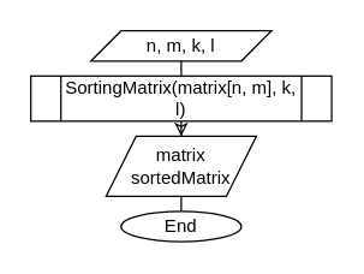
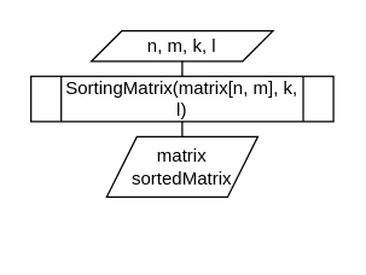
  <mxCell id="0" />
  <mxCell id="1" parent="0" />
  <mxCell id="2" style="edgeStyle=orthogonalEdgeStyle;rounded=0;orthogonalLoop=1;jettySize=auto;html=1;exitX=0.5;exitY=1;exitDx=0;exitDy=0;endArrow=none;endFill=0;" edge="1" parent="1" source="3" target="5"><mxGeometry relative="1" as="geometry" /></mxCell>
  <mxCell id="3" value="n, m, k, l" style="shape=parallelogram;perimeter=parallelogramPerimeter;whiteSpace=wrap;html=1;fixedSize=1;" vertex="1" parent="1"><mxGeometry x="60" y="20" width="120" height="20" as="geometry" /></mxCell>
- <mxCell id="4" style="edgeStyle=orthogonalEdgeStyle;rounded=0;orthogonalLoop=1;jettySize=auto;html=1;exitX=0.5;exitY=1;exitDx=0;exitDy=0;endArrow=classic;endFill=0;" edge="1" parent="1" source="5" target="7"><mxGeometry relative="1" as="geometry" /></mxCell>
+ <mxCell id="4" style="edgeStyle=orthogonalEdgeStyle;rounded=0;orthogonalLoop=1;jettySize=auto;html=1;exitX=0.5;exitY=1;exitDx=0;exitDy=0;endArrow=none;endFill=0;" edge="1" parent="1" source="5" target="7"><mxGeometry relative="1" as="geometry" /></mxCell>
  <mxCell id="5" value="SortingMatrix(matrix[n, m], k, l)" style="shape=process;whiteSpace=wrap;html=1;backgroundOutline=1;" vertex="1" parent="1"><mxGeometry x="20" y="50" width="200" height="30" as="geometry" /></mxCell>
- <mxCell id="6" style="edgeStyle=orthogonalEdgeStyle;rounded=0;orthogonalLoop=1;jettySize=auto;html=1;exitX=0.5;exitY=1;exitDx=0;exitDy=0;endArrow=none;endFill=0;" edge="1" parent="1" source="7" target="8"><mxGeometry relative="1" as="geometry" /></mxCell>
  <mxCell id="7" value="matrix&lt;br&gt;sortedMatrix" style="shape=parallelogram;perimeter=parallelogramPerimeter;whiteSpace=wrap;html=1;fixedSize=1;" vertex="1" parent="1"><mxGeometry x="70" y="90" width="100" height="40" as="geometry" /></mxCell>
- <mxCell id="8" value="End" style="ellipse;whiteSpace=wrap;html=1;" vertex="1" parent="1"><mxGeometry x="80" y="140" width="80" height="20" as="geometry" /></mxCell>
